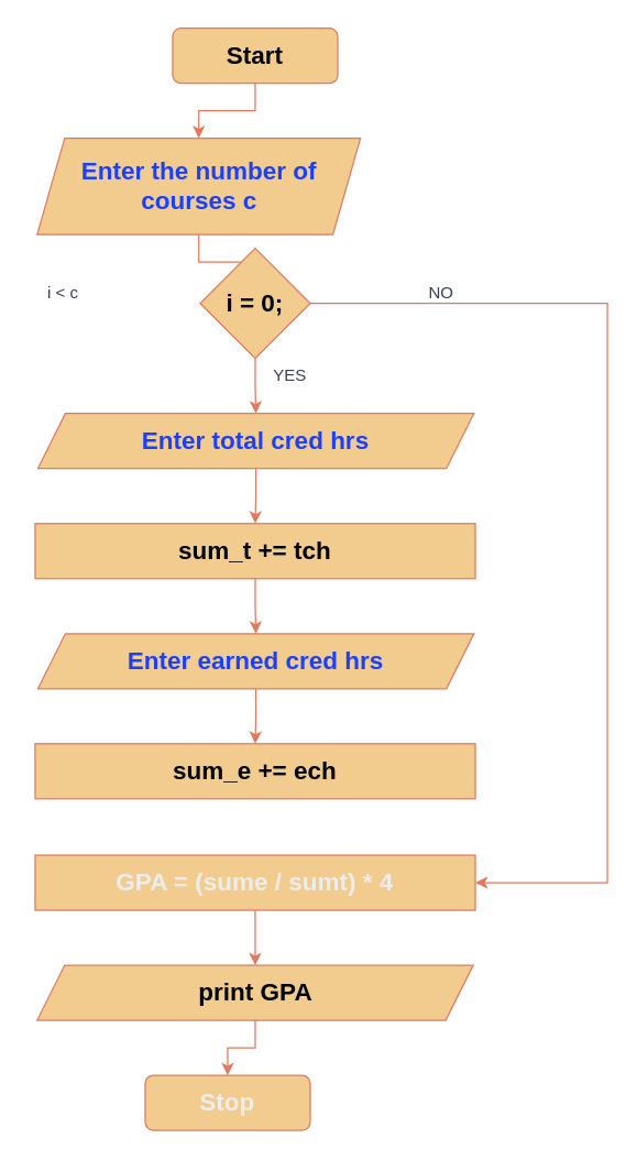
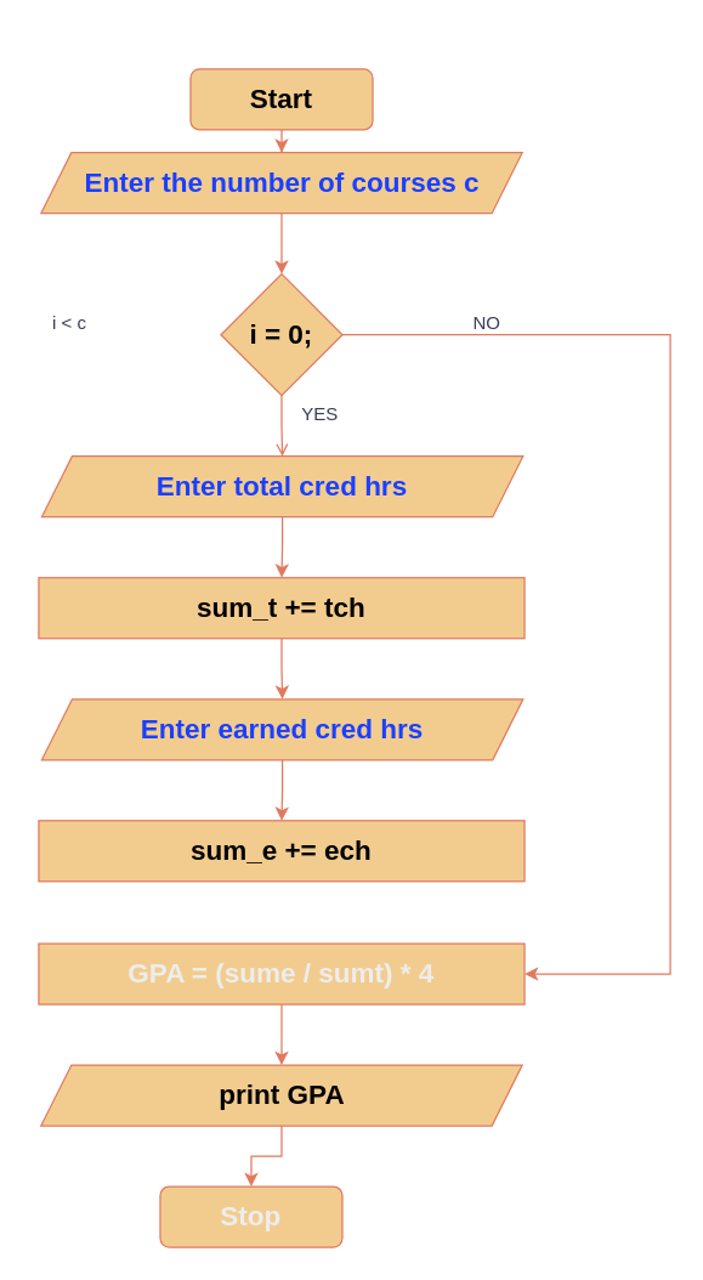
  <mxCell id="0" />
  <mxCell id="1" parent="0" />
  <mxCell id="2" value="" style="edgeStyle=orthogonalEdgeStyle;rounded=0;orthogonalLoop=1;jettySize=auto;html=1;strokeColor=#E07A5F;fontColor=default;fillColor=#F2CC8F;labelBackgroundColor=none;" edge="1" parent="1" source="3" target="5"><mxGeometry relative="1" as="geometry" /></mxCell>
- <mxCell id="3" value="&lt;b style=&quot;color: rgb(0, 0, 0); font-size: 18px;&quot;&gt;Start&lt;/b&gt;" style="rounded=1;whiteSpace=wrap;html=1;labelBackgroundColor=none;fillColor=#F2CC8F;strokeColor=#E07A5F;fontColor=#393C56;" vertex="1" parent="1"><mxGeometry x="125" y="20" width="120" height="40" as="geometry" /></mxCell>
+ <mxCell id="3" value="&lt;b style=&quot;color: rgb(0, 0, 0); font-size: 18px;&quot;&gt;Start&lt;/b&gt;" style="rounded=1;whiteSpace=wrap;html=1;labelBackgroundColor=none;fillColor=#F2CC8F;strokeColor=#E07A5F;fontColor=#393C56;" vertex="1" parent="1"><mxGeometry x="125" y="45" width="120" height="40" as="geometry" /></mxCell>
  <mxCell id="4" value="" style="edgeStyle=orthogonalEdgeStyle;rounded=0;orthogonalLoop=1;jettySize=auto;html=1;strokeColor=#E07A5F;fontColor=#393C56;fillColor=#F2CC8F;" edge="1" parent="1" source="5" target="15"><mxGeometry relative="1" as="geometry" /></mxCell>
- <mxCell id="5" value="&lt;font style=&quot;color: light-dark(rgb(26, 64, 255), rgb(0, 0, 0)); font-size: 18px;&quot;&gt;&lt;b&gt;Enter the number of courses c&lt;/b&gt;&lt;/font&gt;" style="shape=parallelogram;perimeter=parallelogramPerimeter;whiteSpace=wrap;html=1;fixedSize=1;labelBackgroundColor=none;fillColor=#F2CC8F;strokeColor=#E07A5F;fontColor=#393C56;" vertex="1" parent="1"><mxGeometry x="26.5" y="100" width="235" height="70" as="geometry" /></mxCell>
+ <mxCell id="5" value="&lt;font style=&quot;color: light-dark(rgb(26, 64, 255), rgb(0, 0, 0)); font-size: 18px;&quot;&gt;&lt;b&gt;Enter the number of courses c&lt;/b&gt;&lt;/font&gt;" style="shape=parallelogram;perimeter=parallelogramPerimeter;whiteSpace=wrap;html=1;fixedSize=1;labelBackgroundColor=none;fillColor=#F2CC8F;strokeColor=#E07A5F;fontColor=#393C56;" vertex="1" parent="1"><mxGeometry x="26.5" y="100" width="317" height="40" as="geometry" /></mxCell>
  <mxCell id="6" value="" style="edgeStyle=orthogonalEdgeStyle;rounded=0;orthogonalLoop=1;jettySize=auto;html=1;strokeColor=#E07A5F;fontColor=#393C56;fillColor=#F2CC8F;" edge="1" parent="1" source="7" target="19"><mxGeometry relative="1" as="geometry" /></mxCell>
  <mxCell id="7" value="&lt;b style=&quot;color: rgb(0, 0, 0); font-size: 18px;&quot;&gt;sum_t += tch&lt;/b&gt;" style="rounded=0;whiteSpace=wrap;html=1;labelBackgroundColor=none;fillColor=#F2CC8F;strokeColor=#E07A5F;fontColor=#393C56;" vertex="1" parent="1"><mxGeometry x="25" y="380" width="320" height="40" as="geometry" /></mxCell>
  <mxCell id="8" value="" style="edgeStyle=orthogonalEdgeStyle;rounded=0;orthogonalLoop=1;jettySize=auto;html=1;labelBackgroundColor=none;strokeColor=#E07A5F;fontColor=default;" edge="1" parent="1" source="9" target="12"><mxGeometry relative="1" as="geometry" /></mxCell>
  <mxCell id="9" value="&lt;b style=&quot;color: rgb(0, 0, 0); font-size: 18px;&quot;&gt;print GPA&lt;/b&gt;" style="shape=parallelogram;perimeter=parallelogramPerimeter;whiteSpace=wrap;html=1;fixedSize=1;labelBackgroundColor=none;fillColor=#F2CC8F;strokeColor=#E07A5F;fontColor=#393C56;" vertex="1" parent="1"><mxGeometry x="26.5" y="701" width="317" height="40" as="geometry" /></mxCell>
  <mxCell id="10" value="" style="edgeStyle=orthogonalEdgeStyle;rounded=0;orthogonalLoop=1;jettySize=auto;html=1;labelBackgroundColor=none;strokeColor=#E07A5F;fontColor=default;" edge="1" parent="1" source="11" target="9"><mxGeometry relative="1" as="geometry" /></mxCell>
  <mxCell id="11" value="&lt;font color=&quot;#ededed&quot;&gt;&lt;span style=&quot;font-size: 18px;&quot;&gt;&lt;b&gt;GPA = (sume / sumt) * 4&lt;/b&gt;&lt;/span&gt;&lt;/font&gt;" style="rounded=0;whiteSpace=wrap;html=1;labelBackgroundColor=none;fillColor=#F2CC8F;strokeColor=#E07A5F;fontColor=#393C56;" vertex="1" parent="1"><mxGeometry x="25" y="621" width="320" height="40" as="geometry" /></mxCell>
  <mxCell id="12" value="&lt;font color=&quot;#ededed&quot;&gt;&lt;span style=&quot;font-size: 18px;&quot;&gt;&lt;b&gt;Stop&lt;/b&gt;&lt;/span&gt;&lt;/font&gt;" style="rounded=1;whiteSpace=wrap;html=1;labelBackgroundColor=none;fillColor=#F2CC8F;strokeColor=#E07A5F;fontColor=#393C56;" vertex="1" parent="1"><mxGeometry x="105" y="781" width="120" height="40" as="geometry" /></mxCell>
- <mxCell id="13" value="" style="edgeStyle=orthogonalEdgeStyle;rounded=0;orthogonalLoop=1;jettySize=auto;html=1;strokeColor=#E07A5F;fontColor=#393C56;fillColor=#F2CC8F;" edge="1" parent="1" source="15" target="17"><mxGeometry relative="1" as="geometry" /></mxCell>
+ <mxCell id="13" value="" style="edgeStyle=orthogonalEdgeStyle;rounded=0;orthogonalLoop=1;jettySize=auto;html=1;strokeColor=#E07A5F;fontColor=#393C56;fillColor=#F2CC8F;endArrow=open;" edge="1" parent="1" source="15" target="17"><mxGeometry relative="1" as="geometry" /></mxCell>
  <mxCell id="14" style="edgeStyle=orthogonalEdgeStyle;rounded=0;orthogonalLoop=1;jettySize=auto;html=1;strokeColor=#E07A5F;fontColor=#393C56;fillColor=#F2CC8F;entryX=1;entryY=0.5;entryDx=0;entryDy=0;" edge="1" parent="1" source="15" target="11"><mxGeometry relative="1" as="geometry"><mxPoint x="440" y="810" as="targetPoint" /><Array as="points"><mxPoint x="441" y="220" /><mxPoint x="441" y="641" /></Array></mxGeometry></mxCell>
  <mxCell id="15" value="&lt;b style=&quot;color: rgb(0, 0, 0); font-size: 18px;&quot;&gt;i = 0;&lt;/b&gt;" style="rhombus;whiteSpace=wrap;html=1;labelBackgroundColor=none;fillColor=#F2CC8F;strokeColor=#E07A5F;fontColor=#393C56;" vertex="1" parent="1"><mxGeometry x="145" y="180" width="80" height="80" as="geometry" /></mxCell>
  <mxCell id="16" value="" style="edgeStyle=orthogonalEdgeStyle;rounded=0;orthogonalLoop=1;jettySize=auto;html=1;strokeColor=#E07A5F;fontColor=#393C56;fillColor=#F2CC8F;" edge="1" parent="1" source="17" target="7"><mxGeometry relative="1" as="geometry" /></mxCell>
  <mxCell id="17" value="&lt;font style=&quot;color: light-dark(rgb(26, 64, 255), rgb(0, 0, 0)); font-size: 18px;&quot;&gt;&lt;b&gt;Enter total cred hrs&lt;/b&gt;&lt;/font&gt;" style="shape=parallelogram;perimeter=parallelogramPerimeter;whiteSpace=wrap;html=1;fixedSize=1;labelBackgroundColor=none;fillColor=#F2CC8F;strokeColor=#E07A5F;fontColor=#393C56;" vertex="1" parent="1"><mxGeometry x="27" y="300" width="317" height="40" as="geometry" /></mxCell>
  <mxCell id="18" value="" style="edgeStyle=orthogonalEdgeStyle;rounded=0;orthogonalLoop=1;jettySize=auto;html=1;strokeColor=#E07A5F;fontColor=#393C56;fillColor=#F2CC8F;" edge="1" parent="1" source="19" target="20"><mxGeometry relative="1" as="geometry" /></mxCell>
  <mxCell id="19" value="&lt;font style=&quot;color: light-dark(rgb(26, 64, 255), rgb(0, 0, 0)); font-size: 18px;&quot;&gt;&lt;b&gt;Enter earned cred hrs&lt;/b&gt;&lt;/font&gt;" style="shape=parallelogram;perimeter=parallelogramPerimeter;whiteSpace=wrap;html=1;fixedSize=1;labelBackgroundColor=none;fillColor=#F2CC8F;strokeColor=#E07A5F;fontColor=#393C56;" vertex="1" parent="1"><mxGeometry x="27" y="460" width="317" height="40" as="geometry" /></mxCell>
  <mxCell id="20" value="&lt;b style=&quot;color: rgb(0, 0, 0); font-size: 18px;&quot;&gt;sum_e += ech&lt;/b&gt;" style="rounded=0;whiteSpace=wrap;html=1;labelBackgroundColor=none;fillColor=#F2CC8F;strokeColor=#E07A5F;fontColor=#393C56;" vertex="1" parent="1"><mxGeometry x="25" y="540" width="320" height="40" as="geometry" /></mxCell>
  <mxCell id="21" value="YES" style="text;html=1;align=center;verticalAlign=middle;resizable=0;points=[];autosize=1;strokeColor=none;fillColor=none;fontColor=#393C56;" vertex="1" parent="1"><mxGeometry x="185" y="258" width="50" height="30" as="geometry" /></mxCell>
  <mxCell id="22" value="NO" style="text;html=1;align=center;verticalAlign=middle;resizable=0;points=[];autosize=1;strokeColor=none;fillColor=none;fontColor=#393C56;" vertex="1" parent="1"><mxGeometry x="300" y="198" width="40" height="30" as="geometry" /></mxCell>
  <mxCell id="23" value="i &amp;lt; c" style="text;html=1;align=center;verticalAlign=middle;resizable=0;points=[];autosize=1;strokeColor=none;fillColor=none;fontColor=#393C56;" vertex="1" parent="1"><mxGeometry x="20" y="198" width="50" height="30" as="geometry" /></mxCell>
